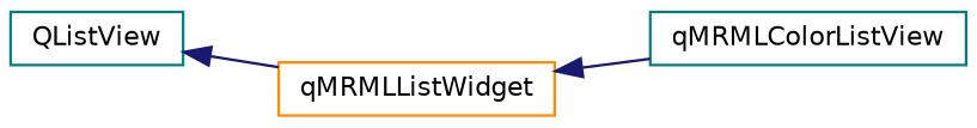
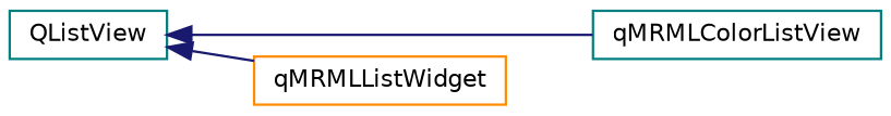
  digraph {
    rankdir=LR
    node [color=teal fontname=Helvetica fontsize=10 shape=record]
    edge [color=midnightblue dir=back fontname=Helvetica fontsize=10 labelfontname=Helvetica labelfontsize=10 style=solid]
    n1 [height=0.2 label=QListView width=0.4]
    n2 [height=0.2 label=qMRMLColorListView width=0.4]
    n3 [color=darkorange height=0.2 label=qMRMLListWidget width=0.4]
-   n3 -> n2
+   n1 -> n2
    n1 -> n3
  }
